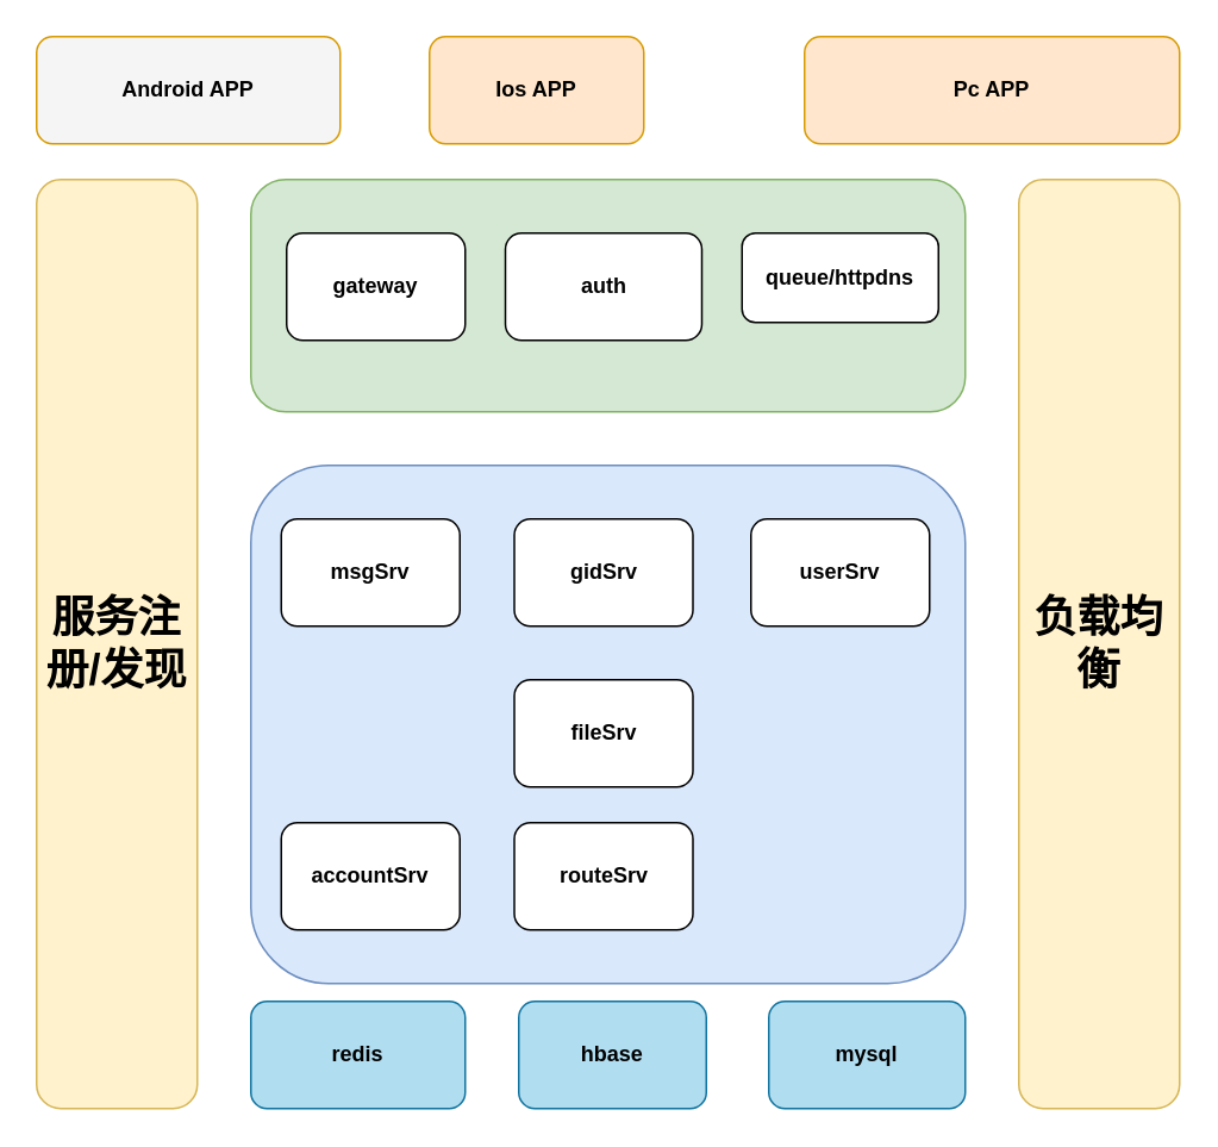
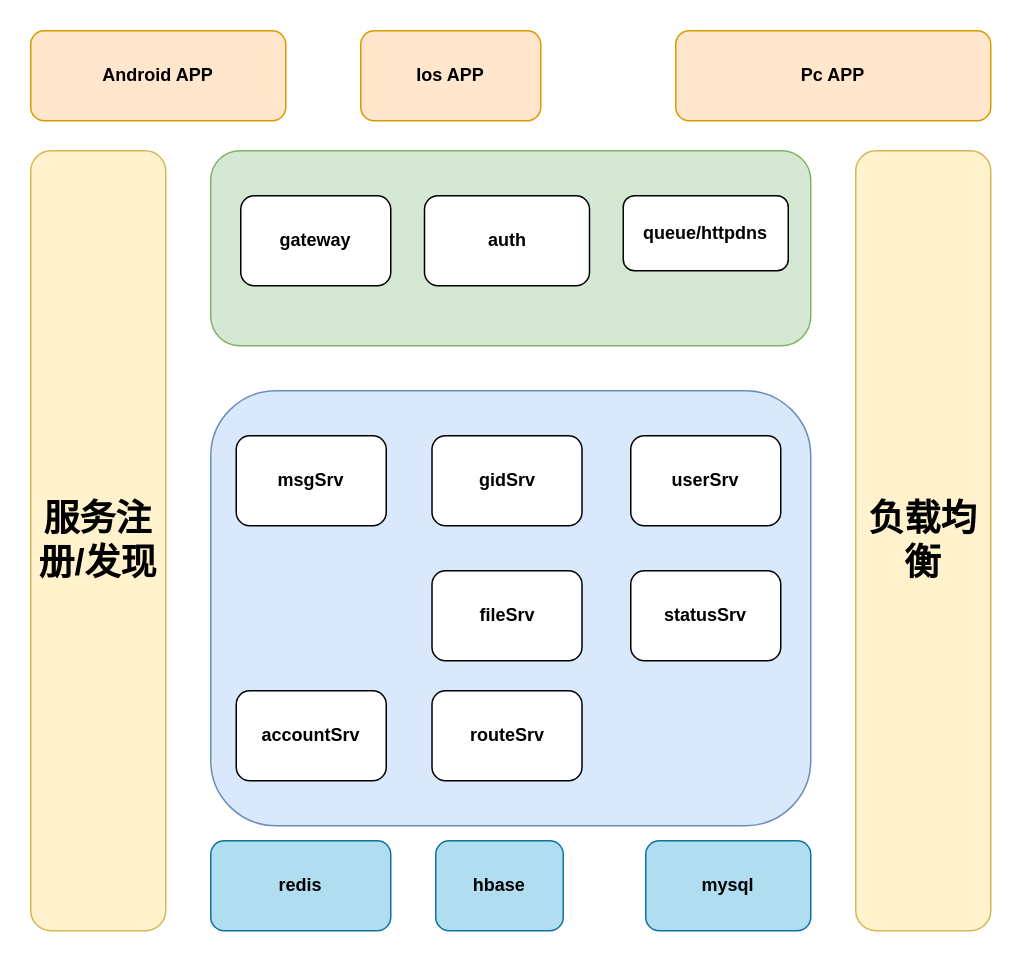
  <mxCell id="0" />
  <mxCell id="1" parent="0" />
  <mxCell id="2" value="" style="rounded=1;whiteSpace=wrap;html=1;fillColor=#d5e8d4;strokeColor=#82b366;" parent="1" vertex="1"><mxGeometry x="140" y="100" width="400" height="130" as="geometry" /></mxCell>
  <mxCell id="3" value="&lt;h1&gt;&lt;b&gt;服务注册/发现&lt;/b&gt;&lt;/h1&gt;" style="rounded=1;whiteSpace=wrap;html=1;fillColor=#fff2cc;strokeColor=#d6b656;" parent="1" vertex="1"><mxGeometry x="20" y="100" width="90" height="520" as="geometry" /></mxCell>
  <mxCell id="4" value="&lt;h1&gt;负载均衡&lt;/h1&gt;" style="rounded=1;whiteSpace=wrap;html=1;fillColor=#fff2cc;strokeColor=#d6b656;" parent="1" vertex="1"><mxGeometry x="570" y="100" width="90" height="520" as="geometry" /></mxCell>
- <mxCell id="5" value="&lt;b&gt;Android APP&lt;/b&gt;" style="rounded=1;whiteSpace=wrap;html=1;fillColor=#f5f5f5;strokeColor=#d79b00;" parent="1" vertex="1"><mxGeometry x="20" y="20" width="170" height="60" as="geometry" /></mxCell>
+ <mxCell id="5" value="&lt;b&gt;Android APP&lt;/b&gt;" style="rounded=1;whiteSpace=wrap;html=1;fillColor=#ffe6cc;strokeColor=#d79b00;" parent="1" vertex="1"><mxGeometry x="20" y="20" width="170" height="60" as="geometry" /></mxCell>
  <mxCell id="6" value="&lt;b&gt;Ios APP&lt;/b&gt;" style="rounded=1;whiteSpace=wrap;html=1;fillColor=#ffe6cc;strokeColor=#d79b00;" parent="1" vertex="1"><mxGeometry x="240" y="20" width="120" height="60" as="geometry" /></mxCell>
  <mxCell id="7" value="&lt;b&gt;Pc APP&lt;/b&gt;" style="rounded=1;whiteSpace=wrap;html=1;fillColor=#ffe6cc;strokeColor=#d79b00;" parent="1" vertex="1"><mxGeometry x="450" y="20" width="210" height="60" as="geometry" /></mxCell>
  <mxCell id="8" value="&lt;b&gt;gateway&lt;/b&gt;" style="rounded=1;whiteSpace=wrap;html=1;" parent="1" vertex="1"><mxGeometry x="160" y="130" width="100" height="60" as="geometry" /></mxCell>
  <mxCell id="9" value="&lt;b&gt;auth&lt;/b&gt;" style="rounded=1;whiteSpace=wrap;html=1;" parent="1" vertex="1"><mxGeometry x="282.5" y="130" width="110" height="60" as="geometry" /></mxCell>
  <mxCell id="10" value="" style="rounded=1;whiteSpace=wrap;html=1;fillColor=#dae8fc;strokeColor=#6c8ebf;" parent="1" vertex="1"><mxGeometry x="140" y="260" width="400" height="290" as="geometry" /></mxCell>
  <mxCell id="11" value="&lt;b&gt;redis&lt;/b&gt;" style="rounded=1;whiteSpace=wrap;html=1;fillColor=#b1ddf0;strokeColor=#10739e;" parent="1" vertex="1"><mxGeometry x="140" y="560" width="120" height="60" as="geometry" /></mxCell>
- <mxCell id="12" value="&lt;b&gt;hbase&lt;/b&gt;" style="rounded=1;whiteSpace=wrap;html=1;fillColor=#b1ddf0;strokeColor=#10739e;" parent="1" vertex="1"><mxGeometry x="290" y="560" width="105" height="60" as="geometry" /></mxCell>
+ <mxCell id="12" value="&lt;b&gt;hbase&lt;/b&gt;" style="rounded=1;whiteSpace=wrap;html=1;fillColor=#b1ddf0;strokeColor=#10739e;" parent="1" vertex="1"><mxGeometry x="290" y="560" width="85" height="60" as="geometry" /></mxCell>
  <mxCell id="13" value="mysql" style="rounded=1;whiteSpace=wrap;html=1;fontStyle=1;fillColor=#b1ddf0;strokeColor=#10739e;" parent="1" vertex="1"><mxGeometry x="430" y="560" width="110" height="60" as="geometry" /></mxCell>
  <mxCell id="14" value="&lt;b&gt;msgSrv&lt;/b&gt;" style="rounded=1;whiteSpace=wrap;html=1;" parent="1" vertex="1"><mxGeometry x="157" y="290" width="100" height="60" as="geometry" /></mxCell>
  <mxCell id="15" value="&lt;b&gt;gidSrv&lt;/b&gt;" style="rounded=1;whiteSpace=wrap;html=1;" parent="1" vertex="1"><mxGeometry x="287.5" y="290" width="100" height="60" as="geometry" /></mxCell>
  <mxCell id="16" value="&lt;b&gt;userSrv&lt;/b&gt;" style="rounded=1;whiteSpace=wrap;html=1;" parent="1" vertex="1"><mxGeometry x="420" y="290" width="100" height="60" as="geometry" /></mxCell>
  <mxCell id="17" value="&lt;b&gt;fileSrv&lt;/b&gt;" style="rounded=1;whiteSpace=wrap;html=1;" parent="1" vertex="1"><mxGeometry x="287.5" y="380" width="100" height="60" as="geometry" /></mxCell>
  <mxCell id="18" value="&lt;b&gt;queue/httpdns&lt;/b&gt;" style="rounded=1;whiteSpace=wrap;html=1;" parent="1" vertex="1"><mxGeometry x="415" y="130" width="110" height="50" as="geometry" /></mxCell>
+ <mxCell id="19" value="&lt;b&gt;statusSrv&lt;/b&gt;" style="rounded=1;whiteSpace=wrap;html=1;" parent="1" vertex="1"><mxGeometry x="420" y="380" width="100" height="60" as="geometry" /></mxCell>
  <mxCell id="20" value="&lt;b&gt;accountSrv&lt;/b&gt;" style="rounded=1;whiteSpace=wrap;html=1;" parent="1" vertex="1"><mxGeometry x="157" y="460" width="100" height="60" as="geometry" /></mxCell>
  <mxCell id="21" value="&lt;b&gt;routeSrv&lt;/b&gt;" style="rounded=1;whiteSpace=wrap;html=1;" vertex="1" parent="1"><mxGeometry x="287.5" y="460" width="100" height="60" as="geometry" /></mxCell>
